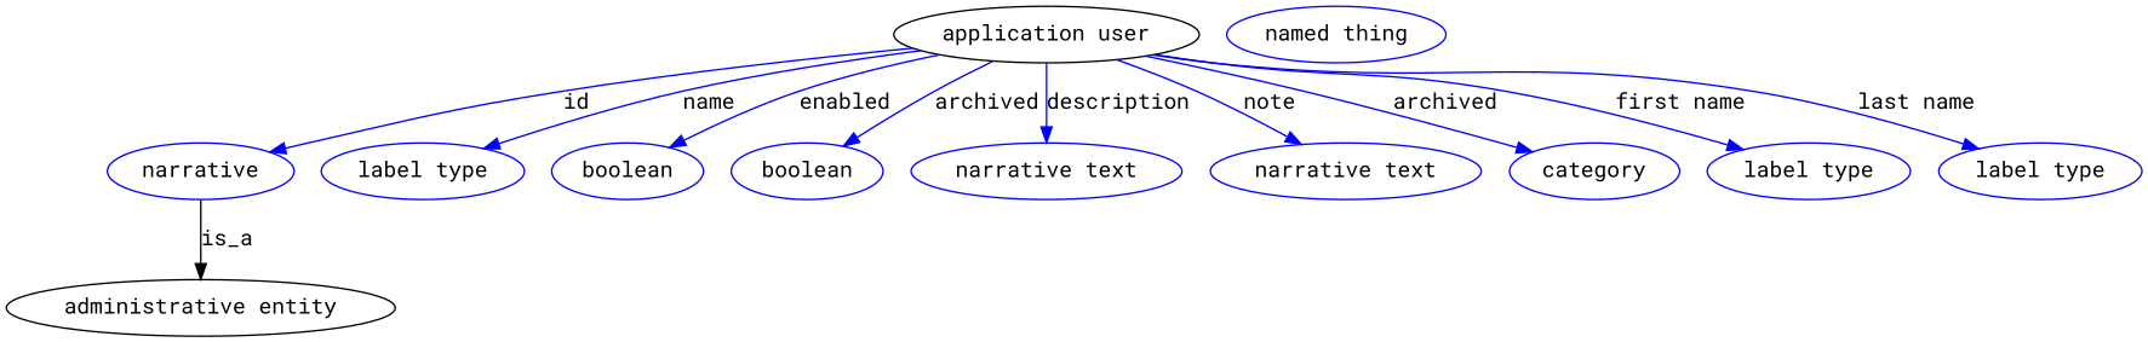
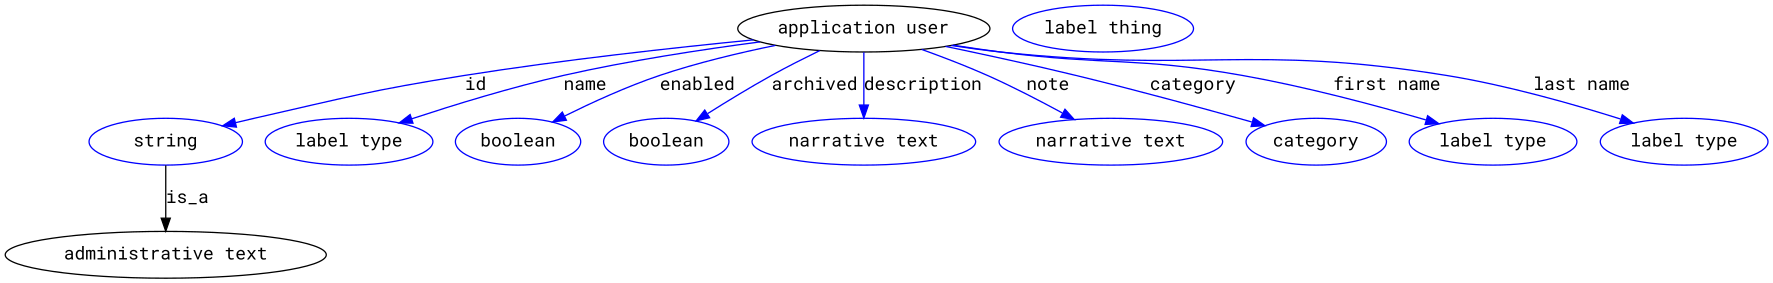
  digraph {
    fontname="Roboto Mono"
    node [fontname="Roboto Mono" color=blue]
    edge [color=blue fontname="Roboto Mono" style=solid]
    n1 [height=0.5 label="application user" width=2.3831 color=""]
-   n2 [height=0.5 label=narrative width=1.0652]
+   n2 [height=0.5 label=string width=1.0652]
    n3 [height=0.5 label="label type" width=1.5707]
    n4 [height=0.5 label=boolean width=1.2999]
    n5 [height=0.5 label=boolean width=1.2999]
    n6 [height=0.5 label="narrative text" width=2.0943]
    n7 [height=0.5 label="narrative text" width=2.0943]
    category [height=0.5 width=1.4443]
    n9 [height=0.5 label="label type" width=1.5707]
    n10 [height=0.5 label="label type" width=1.5707]
-   "administrative entity" [height=0.5 width=3.015 color=""]
-   n12 [height=0.5 label="named thing" width=1.9318]
+   "administrative entity" [height=0.5 width=3.015 label="administrative text" color=""]
+   n12 [height=0.5 label="label thing" width=1.9318]
    n1 -> n2 [label=id]
    n1 -> n3 [label=name]
    n1 -> n4 [label=enabled]
    n1 -> n5 [label=archived]
    n1 -> n6 [label=description]
    n1 -> n7 [label=note]
-   n1 -> category [label=archived]
+   n1 -> category [label=category]
    n1 -> n9 [label="first name"]
    n1 -> n10 [label="last name"]
    n2 -> "administrative entity" [label=is_a color="" style=""]
  }
